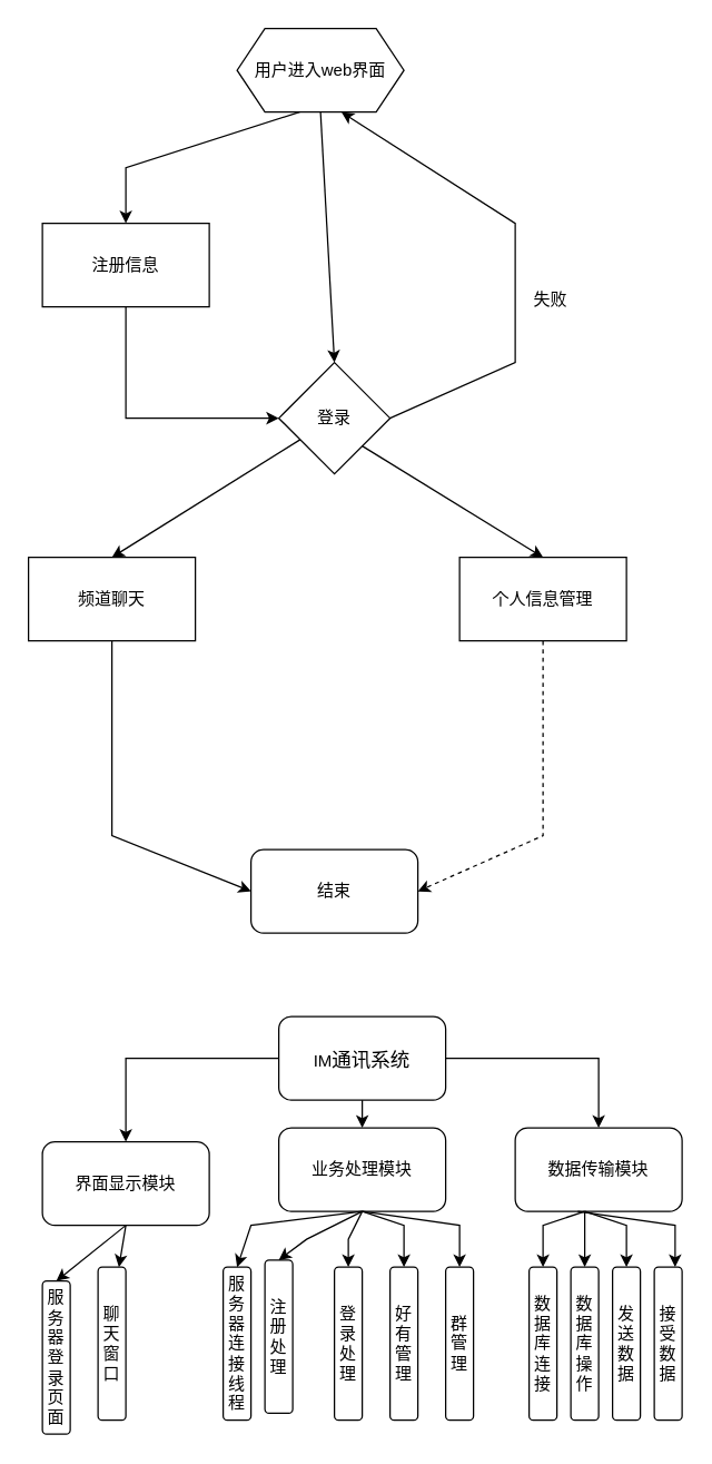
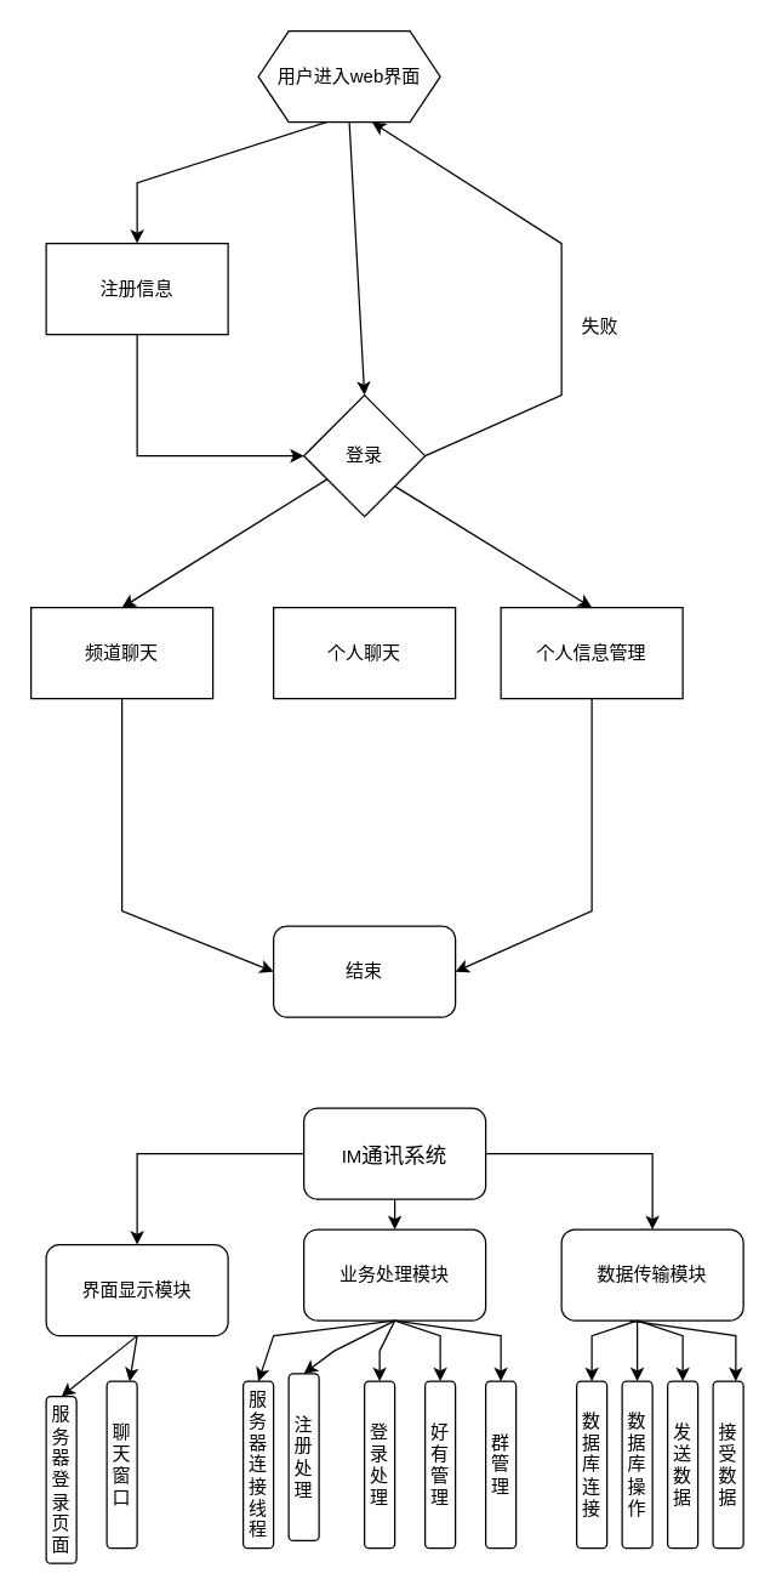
  <mxCell id="0" />
  <mxCell id="1" parent="0" />
  <mxCell id="2" value="用户进入web界面" style="shape=hexagon;perimeter=hexagonPerimeter2;whiteSpace=wrap;html=1;fixedSize=1;" parent="1" vertex="1"><mxGeometry x="170" y="20" width="120" height="60" as="geometry" /></mxCell>
  <mxCell id="3" value="注册信息" style="whiteSpace=wrap;html=1;" parent="1" vertex="1"><mxGeometry x="30" y="160" width="120" height="60" as="geometry" /></mxCell>
  <mxCell id="4" value="登录" style="rhombus;whiteSpace=wrap;html=1;" parent="1" vertex="1"><mxGeometry x="200" y="260" width="80" height="80" as="geometry" /></mxCell>
  <mxCell id="5" value="" style="endArrow=classic;html=1;rounded=0;exitX=0.375;exitY=1;exitDx=0;exitDy=0;entryX=0.5;entryY=0;entryDx=0;entryDy=0;" parent="1" source="2" target="3" edge="1"><mxGeometry width="50" height="50" relative="1" as="geometry"><mxPoint x="260" y="270" as="sourcePoint" /><mxPoint x="310" y="220" as="targetPoint" /><Array as="points"><mxPoint x="90" y="120" /></Array></mxGeometry></mxCell>
  <mxCell id="6" value="" style="endArrow=classic;html=1;rounded=0;exitX=0.5;exitY=1;exitDx=0;exitDy=0;entryX=0.5;entryY=0;entryDx=0;entryDy=0;" parent="1" source="2" target="4" edge="1"><mxGeometry width="50" height="50" relative="1" as="geometry"><mxPoint x="260" y="270" as="sourcePoint" /><mxPoint x="310" y="220" as="targetPoint" /></mxGeometry></mxCell>
  <mxCell id="7" value="" style="endArrow=classic;html=1;rounded=0;exitX=0.5;exitY=1;exitDx=0;exitDy=0;entryX=0;entryY=0.5;entryDx=0;entryDy=0;" parent="1" source="3" target="4" edge="1"><mxGeometry width="50" height="50" relative="1" as="geometry"><mxPoint x="260" y="270" as="sourcePoint" /><mxPoint x="310" y="220" as="targetPoint" /><Array as="points"><mxPoint x="90" y="300" /></Array></mxGeometry></mxCell>
  <mxCell id="8" value="" style="endArrow=classic;html=1;rounded=0;exitX=1;exitY=0.5;exitDx=0;exitDy=0;entryX=0.625;entryY=1;entryDx=0;entryDy=0;" parent="1" source="4" target="2" edge="1"><mxGeometry width="50" height="50" relative="1" as="geometry"><mxPoint x="260" y="270" as="sourcePoint" /><mxPoint x="310" y="220" as="targetPoint" /><Array as="points"><mxPoint x="370" y="260" /><mxPoint x="370" y="160" /></Array></mxGeometry></mxCell>
  <mxCell id="9" value="失败" style="text;html=1;align=center;verticalAlign=middle;resizable=0;points=[];autosize=1;strokeColor=none;fillColor=none;" parent="1" vertex="1"><mxGeometry x="370" y="200" width="50" height="30" as="geometry" /></mxCell>
  <mxCell id="10" value="" style="endArrow=classic;html=1;rounded=0;entryX=0.5;entryY=0;entryDx=0;entryDy=0;" parent="1" source="4" target="11" edge="1"><mxGeometry width="50" height="50" relative="1" as="geometry"><mxPoint x="260" y="430" as="sourcePoint" /><mxPoint x="240" y="400" as="targetPoint" /></mxGeometry></mxCell>
  <mxCell id="11" value="频道聊天" style="whiteSpace=wrap;html=1;" parent="1" vertex="1"><mxGeometry x="20" y="400" width="120" height="60" as="geometry" /></mxCell>
+ <mxCell id="12" value="个人聊天" style="whiteSpace=wrap;html=1;" parent="1" vertex="1"><mxGeometry x="180" y="400" width="120" height="60" as="geometry" /></mxCell>
  <mxCell id="13" value="个人信息管理" style="whiteSpace=wrap;html=1;" parent="1" vertex="1"><mxGeometry x="330" y="400" width="120" height="60" as="geometry" /></mxCell>
  <mxCell id="14" value="" style="endArrow=classic;html=1;rounded=0;entryX=0.5;entryY=0;entryDx=0;entryDy=0;exitX=1;exitY=1;exitDx=0;exitDy=0;" parent="1" source="4" target="13" edge="1"><mxGeometry width="50" height="50" relative="1" as="geometry"><mxPoint x="260" y="450" as="sourcePoint" /><mxPoint x="310" y="400" as="targetPoint" /></mxGeometry></mxCell>
  <mxCell id="15" value="结束" style="rounded=1;whiteSpace=wrap;html=1;" parent="1" vertex="1"><mxGeometry x="180" y="610" width="120" height="60" as="geometry" /></mxCell>
  <mxCell id="16" value="" style="endArrow=classic;html=1;rounded=0;exitX=0.5;exitY=1;exitDx=0;exitDy=0;entryX=0;entryY=0.5;entryDx=0;entryDy=0;" parent="1" source="11" target="15" edge="1"><mxGeometry width="50" height="50" relative="1" as="geometry"><mxPoint x="260" y="610" as="sourcePoint" /><mxPoint x="340" y="590" as="targetPoint" /><Array as="points"><mxPoint x="80" y="600" /></Array></mxGeometry></mxCell>
- <mxCell id="17" value="" style="endArrow=classic;html=1;rounded=0;exitX=0.5;exitY=1;exitDx=0;exitDy=0;entryX=1;entryY=0.5;entryDx=0;entryDy=0;dashed=1;" parent="1" source="13" target="15" edge="1"><mxGeometry width="50" height="50" relative="1" as="geometry"><mxPoint x="260" y="440" as="sourcePoint" /><mxPoint x="310" y="390" as="targetPoint" /><Array as="points"><mxPoint x="390" y="600" /></Array></mxGeometry></mxCell>
+ <mxCell id="17" value="" style="endArrow=classic;html=1;rounded=0;exitX=0.5;exitY=1;exitDx=0;exitDy=0;entryX=1;entryY=0.5;entryDx=0;entryDy=0;" parent="1" source="13" target="15" edge="1"><mxGeometry width="50" height="50" relative="1" as="geometry"><mxPoint x="260" y="440" as="sourcePoint" /><mxPoint x="310" y="390" as="targetPoint" /><Array as="points"><mxPoint x="390" y="600" /></Array></mxGeometry></mxCell>
  <mxCell id="18" value="IM&lt;span style=&quot;text-align: start; font-size: 10.5pt; font-family: 宋体;&quot;&gt;通讯系统&lt;/span&gt;&lt;span style=&quot;font-size: medium; text-align: start;&quot;&gt;&lt;/span&gt;" style="rounded=1;whiteSpace=wrap;html=1;" vertex="1" parent="1"><mxGeometry x="200" y="730" width="120" height="60" as="geometry" /></mxCell>
  <mxCell id="19" value="界面显示模块" style="rounded=1;whiteSpace=wrap;html=1;" vertex="1" parent="1"><mxGeometry x="30" y="820" width="120" height="60" as="geometry" /></mxCell>
  <mxCell id="20" value="服务器登录页面" style="rounded=1;verticalAlign=middle;whiteSpace=wrap;" vertex="1" parent="1"><mxGeometry x="30" y="920" width="20" height="110" as="geometry" /></mxCell>
  <mxCell id="21" value="聊天窗口" style="rounded=1;verticalAlign=middle;whiteSpace=wrap;" vertex="1" parent="1"><mxGeometry x="70" y="910" width="20" height="110" as="geometry" /></mxCell>
  <mxCell id="22" value="业务处理模块&lt;br&gt;" style="rounded=1;whiteSpace=wrap;html=1;" vertex="1" parent="1"><mxGeometry x="200" y="810" width="120" height="60" as="geometry" /></mxCell>
  <mxCell id="23" value="数据传输模块" style="rounded=1;whiteSpace=wrap;html=1;" vertex="1" parent="1"><mxGeometry x="370" y="810" width="120" height="60" as="geometry" /></mxCell>
  <mxCell id="24" value="服务器连接线程" style="rounded=1;verticalAlign=middle;whiteSpace=wrap;" vertex="1" parent="1"><mxGeometry x="160" y="910" width="20" height="110" as="geometry" /></mxCell>
  <mxCell id="25" value="注册处理" style="rounded=1;verticalAlign=middle;whiteSpace=wrap;" vertex="1" parent="1"><mxGeometry x="190" y="905" width="20" height="110" as="geometry" /></mxCell>
  <mxCell id="26" value="登录处理" style="rounded=1;verticalAlign=middle;whiteSpace=wrap;" vertex="1" parent="1"><mxGeometry x="240" y="910" width="20" height="110" as="geometry" /></mxCell>
  <mxCell id="27" value="好有管理" style="rounded=1;verticalAlign=middle;whiteSpace=wrap;" vertex="1" parent="1"><mxGeometry x="280" y="910" width="20" height="110" as="geometry" /></mxCell>
  <mxCell id="28" value="群管理" style="rounded=1;verticalAlign=middle;whiteSpace=wrap;" vertex="1" parent="1"><mxGeometry x="320" y="910" width="20" height="110" as="geometry" /></mxCell>
  <mxCell id="29" value="数据库连接" style="rounded=1;verticalAlign=middle;whiteSpace=wrap;" vertex="1" parent="1"><mxGeometry x="380" y="910" width="20" height="110" as="geometry" /></mxCell>
  <mxCell id="30" value="数据库操作" style="rounded=1;verticalAlign=middle;whiteSpace=wrap;" vertex="1" parent="1"><mxGeometry x="410" y="910" width="20" height="110" as="geometry" /></mxCell>
  <mxCell id="31" value="发送数据" style="rounded=1;verticalAlign=middle;whiteSpace=wrap;" vertex="1" parent="1"><mxGeometry x="440" y="910" width="20" height="110" as="geometry" /></mxCell>
  <mxCell id="32" value="接受数据" style="rounded=1;verticalAlign=middle;whiteSpace=wrap;" vertex="1" parent="1"><mxGeometry x="470" y="910" width="20" height="110" as="geometry" /></mxCell>
  <mxCell id="33" value="" style="endArrow=classic;html=1;rounded=0;exitX=0;exitY=0.5;exitDx=0;exitDy=0;entryX=0.5;entryY=0;entryDx=0;entryDy=0;" edge="1" parent="1" source="18" target="19"><mxGeometry width="50" height="50" relative="1" as="geometry"><mxPoint x="200" y="800" as="sourcePoint" /><mxPoint x="250" y="750" as="targetPoint" /><Array as="points"><mxPoint x="90" y="760" /></Array></mxGeometry></mxCell>
  <mxCell id="34" value="" style="endArrow=classic;html=1;rounded=0;exitX=0.5;exitY=1;exitDx=0;exitDy=0;entryX=0.5;entryY=0;entryDx=0;entryDy=0;" edge="1" parent="1" source="18" target="22"><mxGeometry width="50" height="50" relative="1" as="geometry"><mxPoint x="240" y="800" as="sourcePoint" /><mxPoint x="100" y="830" as="targetPoint" /><Array as="points" /></mxGeometry></mxCell>
  <mxCell id="35" value="" style="endArrow=classic;html=1;rounded=0;exitX=1;exitY=0.5;exitDx=0;exitDy=0;entryX=0.5;entryY=0;entryDx=0;entryDy=0;" edge="1" parent="1" source="18" target="23"><mxGeometry width="50" height="50" relative="1" as="geometry"><mxPoint x="289.76" y="790" as="sourcePoint" /><mxPoint x="289.76" y="810" as="targetPoint" /><Array as="points"><mxPoint x="430" y="760" /></Array></mxGeometry></mxCell>
  <mxCell id="36" value="" style="endArrow=classic;html=1;rounded=0;exitX=0.5;exitY=1;exitDx=0;exitDy=0;entryX=0.5;entryY=0;entryDx=0;entryDy=0;" edge="1" parent="1" source="19" target="20"><mxGeometry width="50" height="50" relative="1" as="geometry"><mxPoint x="120" y="900" as="sourcePoint" /><mxPoint x="170" y="850" as="targetPoint" /><Array as="points"><mxPoint x="90" y="880" /></Array></mxGeometry></mxCell>
  <mxCell id="37" value="" style="endArrow=classic;html=1;rounded=0;exitX=0.5;exitY=1;exitDx=0;exitDy=0;entryX=0.75;entryY=0;entryDx=0;entryDy=0;" edge="1" parent="1" target="21"><mxGeometry width="50" height="50" relative="1" as="geometry"><mxPoint x="90" y="880" as="sourcePoint" /><mxPoint x="40" y="910" as="targetPoint" /></mxGeometry></mxCell>
  <mxCell id="38" value="" style="endArrow=classic;html=1;rounded=0;exitX=0.5;exitY=1;exitDx=0;exitDy=0;entryX=0.5;entryY=0;entryDx=0;entryDy=0;" edge="1" parent="1" source="22"><mxGeometry width="50" height="50" relative="1" as="geometry"><mxPoint x="220" y="880" as="sourcePoint" /><mxPoint x="170" y="910" as="targetPoint" /><Array as="points"><mxPoint x="180" y="880" /></Array></mxGeometry></mxCell>
  <mxCell id="39" value="" style="endArrow=classic;html=1;rounded=0;entryX=0.5;entryY=0;entryDx=0;entryDy=0;" edge="1" parent="1" target="25"><mxGeometry width="50" height="50" relative="1" as="geometry"><mxPoint x="260" y="870" as="sourcePoint" /><mxPoint x="180" y="920" as="targetPoint" /><Array as="points"><mxPoint x="220" y="890" /></Array></mxGeometry></mxCell>
  <mxCell id="40" value="" style="endArrow=classic;html=1;rounded=0;entryX=0.5;entryY=0;entryDx=0;entryDy=0;" edge="1" parent="1" target="26"><mxGeometry width="50" height="50" relative="1" as="geometry"><mxPoint x="260" y="870" as="sourcePoint" /><mxPoint x="220" y="920" as="targetPoint" /><Array as="points"><mxPoint x="250" y="890" /></Array></mxGeometry></mxCell>
  <mxCell id="41" value="" style="endArrow=classic;html=1;rounded=0;entryX=0.5;entryY=0;entryDx=0;entryDy=0;" edge="1" parent="1" target="27"><mxGeometry width="50" height="50" relative="1" as="geometry"><mxPoint x="260" y="870" as="sourcePoint" /><mxPoint x="300" y="850" as="targetPoint" /><Array as="points"><mxPoint x="290" y="880" /></Array></mxGeometry></mxCell>
  <mxCell id="42" value="" style="endArrow=classic;html=1;rounded=0;" edge="1" parent="1"><mxGeometry width="50" height="50" relative="1" as="geometry"><mxPoint x="260" y="870" as="sourcePoint" /><mxPoint x="330" y="910" as="targetPoint" /><Array as="points"><mxPoint x="330" y="880" /></Array></mxGeometry></mxCell>
  <mxCell id="43" value="" style="endArrow=classic;html=1;rounded=0;entryX=0.5;entryY=0;entryDx=0;entryDy=0;" edge="1" parent="1"><mxGeometry width="50" height="50" relative="1" as="geometry"><mxPoint x="420" y="870" as="sourcePoint" /><mxPoint x="390" y="910" as="targetPoint" /><Array as="points"><mxPoint x="390" y="880" /></Array></mxGeometry></mxCell>
  <mxCell id="44" value="" style="endArrow=classic;html=1;rounded=0;entryX=0.5;entryY=0;entryDx=0;entryDy=0;" edge="1" parent="1"><mxGeometry width="50" height="50" relative="1" as="geometry"><mxPoint x="420" y="870" as="sourcePoint" /><mxPoint x="420" y="910" as="targetPoint" /><Array as="points"><mxPoint x="420" y="890" /></Array></mxGeometry></mxCell>
  <mxCell id="45" value="" style="endArrow=classic;html=1;rounded=0;entryX=0.5;entryY=0;entryDx=0;entryDy=0;" edge="1" parent="1"><mxGeometry width="50" height="50" relative="1" as="geometry"><mxPoint x="420" y="870" as="sourcePoint" /><mxPoint x="450" y="910" as="targetPoint" /><Array as="points"><mxPoint x="450" y="880" /></Array></mxGeometry></mxCell>
  <mxCell id="46" value="" style="endArrow=classic;html=1;rounded=0;" edge="1" parent="1"><mxGeometry width="50" height="50" relative="1" as="geometry"><mxPoint x="415" y="870" as="sourcePoint" /><mxPoint x="485" y="910" as="targetPoint" /><Array as="points"><mxPoint x="485" y="880" /></Array></mxGeometry></mxCell>
